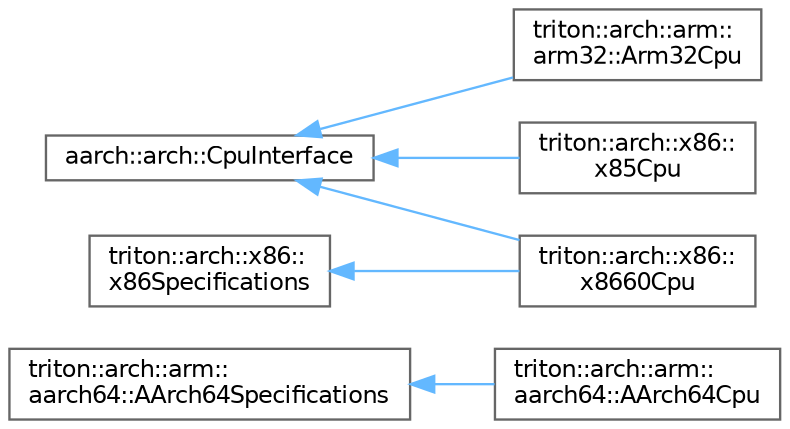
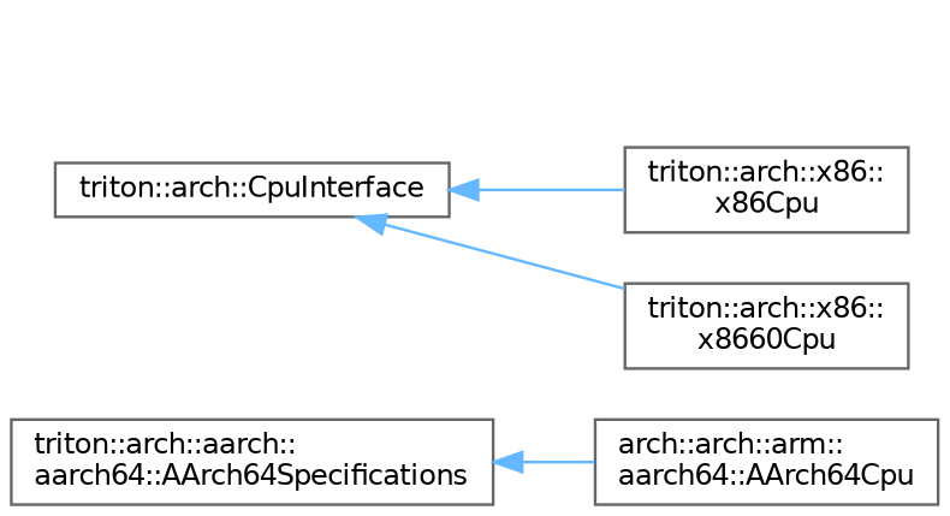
  digraph {
    fontname="DejaVu Sans"
    rankdir=LR
    node [color=grey40 fillcolor=white fontname="DejaVu Sans" fontsize=10 shape=box style=filled]
    edge [color=steelblue1 dir=back fontname="DejaVu Sans" fontsize=10 labelfontname=Helvetica labelfontsize=10 style=solid]
-   n1 [height=0.2 label="triton::arch::arm::\laarch64::AArch64Specifications" width=0.4]
-   n2 [height=0.2 label="triton::arch::arm::\laarch64::AArch64Cpu" width=0.4]
-   n3 [height=0.2 label="triton::arch::arm::\larm32::Arm32Cpu" width=0.4]
-   n4 [height=0.2 label="aarch::arch::CpuInterface" width=0.4]
+   n1 [height=0.2 label="triton::arch::aarch::\laarch64::AArch64Specifications" width=0.4]
+   n2 [height=0.2 label="arch::arch::arm::\laarch64::AArch64Cpu" width=0.4]
+   n4 [height=0.2 label="triton::arch::CpuInterface" width=0.4]
    n5 [height=0.2 label="triton::arch::x86::\lx8660Cpu" width=0.4]
-   n6 [height=0.2 label="triton::arch::x86::\lx85Cpu" width=0.4]
-   n7 [height=0.2 label="triton::arch::x86::\lx86Specifications" width=0.4]
+   n6 [height=0.2 label="triton::arch::x86::\lx86Cpu" width=0.4]
    n1 -> n2
-   n4 -> n3
    n4 -> n5
    n4 -> n6
-   n7 -> n5
  }
